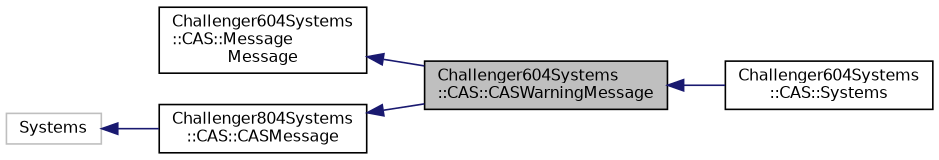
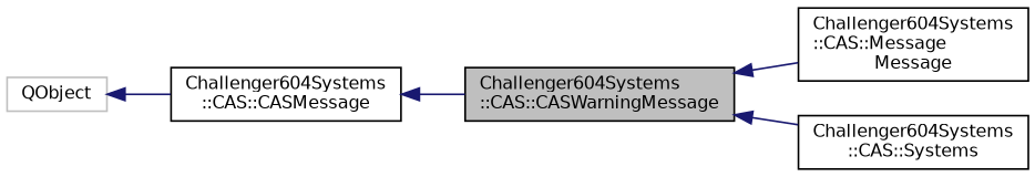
  digraph {
    rankdir=LR
    node [color=black fillcolor=white fontname=Helvetica fontsize=10 shape=record style=filled]
    edge [color=midnightblue dir=back fontname=Helvetica fontsize=10 labelfontname=Helvetica labelfontsize=10 style=solid]
    n1 [fillcolor=grey75 fontcolor=black height=0.2 label="Challenger604Systems\l::CAS::CASWarningMessage" width=0.4]
    n2 [height=0.2 label="Challenger604Systems\l::CAS::Message\lMessage" width=0.4]
    n3 [height=0.2 label="Challenger604Systems\l::CAS::Systems" width=0.4]
-   n4 [height=0.2 label="Challenger804Systems\l::CAS::CASMessage" width=0.4]
-   n5 [color=grey75 height=0.2 label=Systems width=0.4]
-   n2 -> n1
+   n4 [height=0.2 label="Challenger604Systems\l::CAS::CASMessage" width=0.4]
+   n5 [color=grey75 height=0.2 label=QObject width=0.4]
+   n1 -> n2
    n1 -> n3
    n4 -> n1
    n5 -> n4
  }
